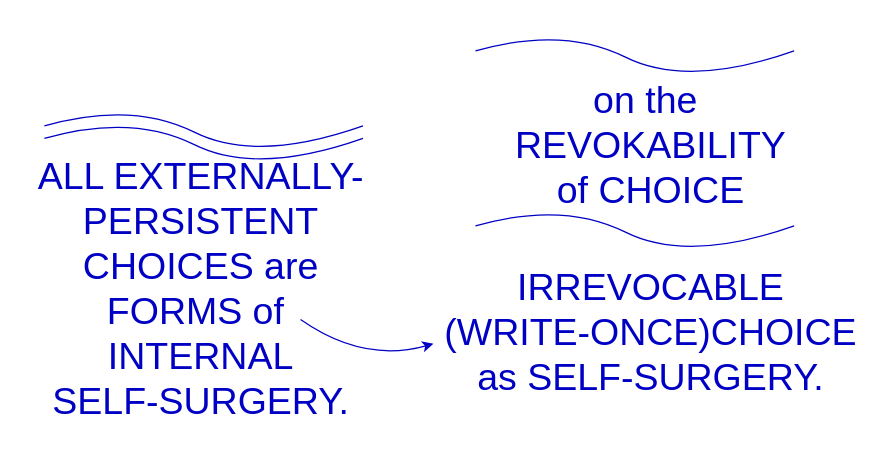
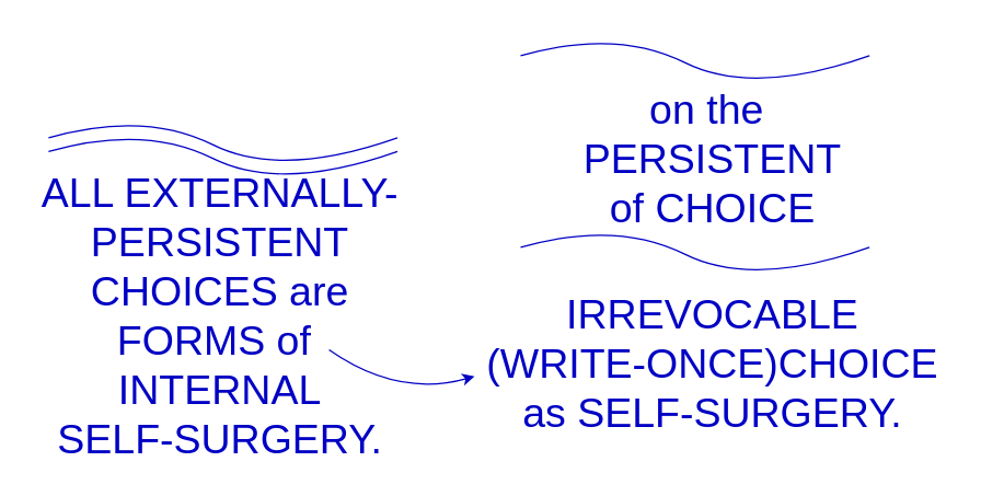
  <mxCell id="0" />
  <mxCell id="1" parent="0" />
  <mxCell id="2" value="ALL EXTERNALLY-&lt;br&gt;PERSISTENT&lt;br&gt;CHOICES are&lt;br&gt;FORMS of&amp;nbsp;&lt;br&gt;INTERNAL&lt;br&gt;SELF-SURGERY." style="text;html=1;align=center;verticalAlign=middle;resizable=0;points=[];autosize=1;strokeColor=none;fillColor=none;fontSize=30;fontColor=#0000C4;" vertex="1" parent="1"><mxGeometry x="20" y="120" width="280" height="220" as="geometry" /></mxCell>
- <mxCell id="3" value="on the&amp;nbsp;&lt;br&gt;REVOKABILITY&lt;br&gt;of CHOICE" style="text;html=1;align=center;verticalAlign=middle;resizable=0;points=[];autosize=1;strokeColor=none;fillColor=none;fontSize=30;fontColor=#0000C4;" vertex="1" parent="1"><mxGeometry x="405" y="60" width="230" height="110" as="geometry" /></mxCell>
+ <mxCell id="3" value="on the&amp;nbsp;&lt;br&gt;PERSISTENT&lt;br&gt;of CHOICE" style="text;html=1;align=center;verticalAlign=middle;resizable=0;points=[];autosize=1;strokeColor=none;fillColor=none;fontSize=30;fontColor=#0000C4;" vertex="1" parent="1"><mxGeometry x="405" y="60" width="230" height="110" as="geometry" /></mxCell>
  <mxCell id="4" value="IRREVOCABLE&lt;br&gt;(WRITE-ONCE)CHOICE&lt;br&gt;as SELF-SURGERY." style="text;html=1;align=center;verticalAlign=middle;resizable=0;points=[];autosize=1;strokeColor=none;fillColor=none;fontSize=30;fontColor=#0000C4;" vertex="1" parent="1"><mxGeometry x="345" y="210" width="350" height="110" as="geometry" /></mxCell>
  <mxCell id="5" value="" style="endArrow=classic;html=1;fontSize=30;fontColor=#0000C4;entryX=0.004;entryY=0.584;entryDx=0;entryDy=0;entryPerimeter=0;curved=1;strokeColor=#0000C4;" edge="1" parent="1" target="4"><mxGeometry width="50" height="50" relative="1" as="geometry"><mxPoint x="240" y="255" as="sourcePoint" /><mxPoint x="290" y="205" as="targetPoint" /><Array as="points"><mxPoint x="290" y="290" /></Array></mxGeometry></mxCell>
  <mxCell id="6" value="" style="endArrow=none;html=1;fontSize=30;fontColor=#0000C4;strokeColor=#0000C4;curved=1;" edge="1" parent="1"><mxGeometry width="50" height="50" relative="1" as="geometry"><mxPoint x="35" y="100" as="sourcePoint" /><mxPoint x="290" y="100" as="targetPoint" /><Array as="points"><mxPoint x="105" y="80" /><mxPoint x="205" y="130" /></Array></mxGeometry></mxCell>
  <mxCell id="7" value="" style="endArrow=none;html=1;fontSize=30;fontColor=#0000C4;strokeColor=#0000C4;curved=1;" edge="1" parent="1"><mxGeometry width="50" height="50" relative="1" as="geometry"><mxPoint x="35" y="110" as="sourcePoint" /><mxPoint x="290" y="110" as="targetPoint" /><Array as="points"><mxPoint x="105" y="90" /><mxPoint x="205" y="140" /></Array></mxGeometry></mxCell>
  <mxCell id="8" value="" style="endArrow=none;html=1;fontSize=30;fontColor=#0000C4;strokeColor=#0000C4;curved=1;" edge="1" parent="1"><mxGeometry width="50" height="50" relative="1" as="geometry"><mxPoint x="380" y="40" as="sourcePoint" /><mxPoint x="635" y="40" as="targetPoint" /><Array as="points"><mxPoint x="450" y="20" /><mxPoint x="550" y="70" /></Array></mxGeometry></mxCell>
  <mxCell id="9" value="" style="endArrow=none;html=1;fontSize=30;fontColor=#0000C4;strokeColor=#0000C4;curved=1;" edge="1" parent="1"><mxGeometry width="50" height="50" relative="1" as="geometry"><mxPoint x="380" y="180" as="sourcePoint" /><mxPoint x="635" y="180" as="targetPoint" /><Array as="points"><mxPoint x="450" y="160" /><mxPoint x="550" y="210" /></Array></mxGeometry></mxCell>
